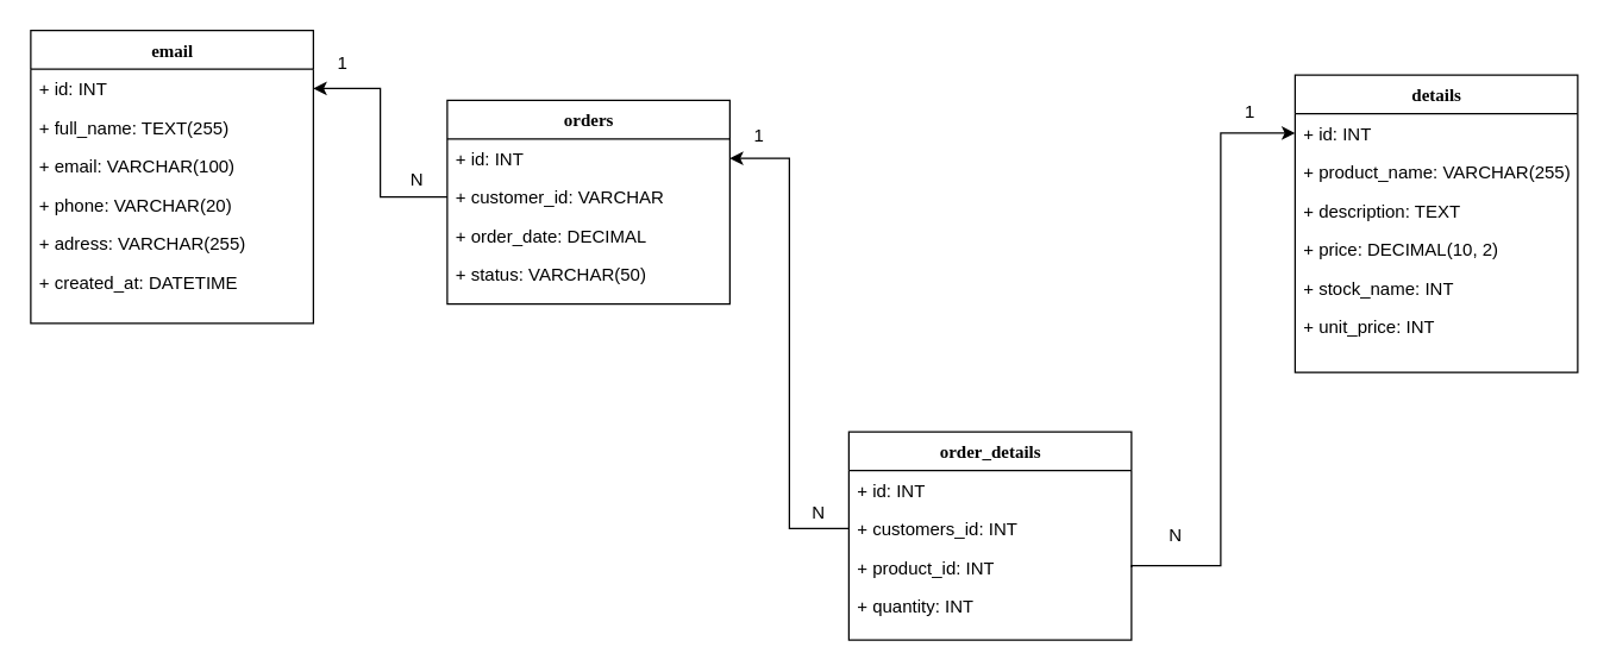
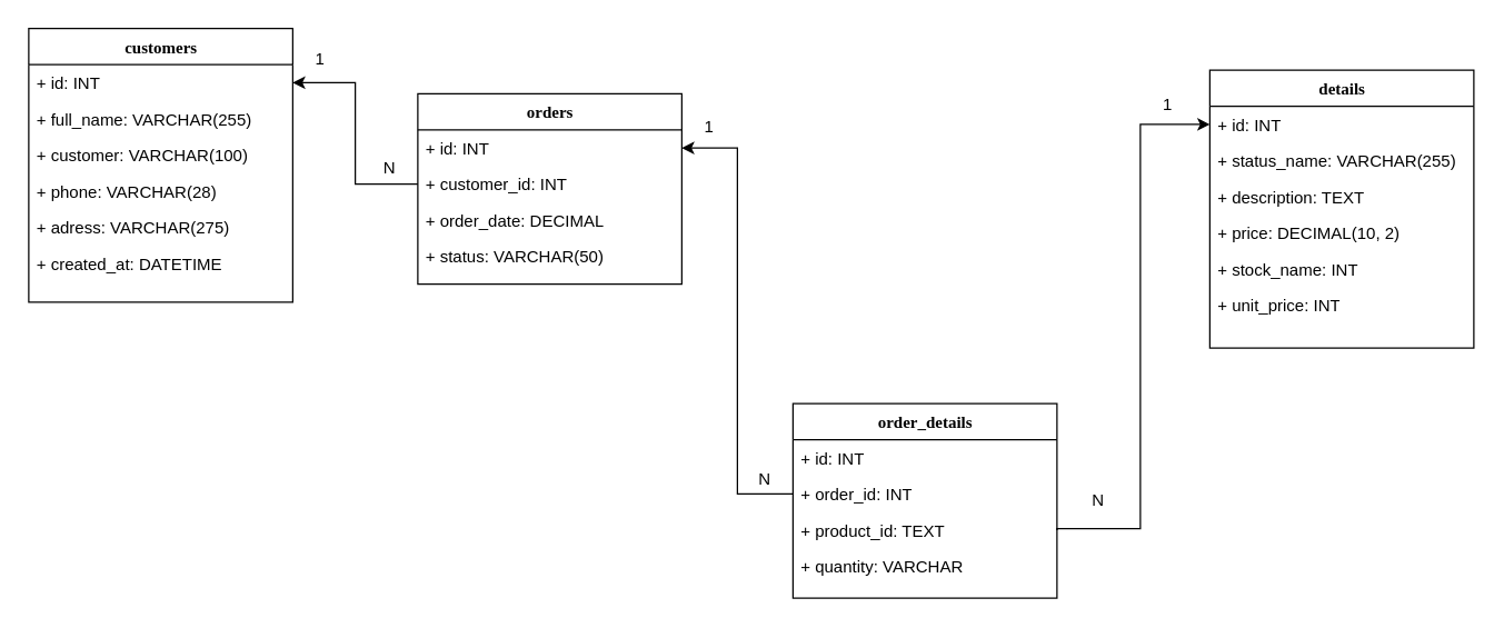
  <mxCell id="0" />
  <mxCell id="1" parent="0" />
- <mxCell id="2" value="email" style="swimlane;html=1;fontStyle=1;align=center;verticalAlign=top;childLayout=stackLayout;horizontal=1;startSize=26;horizontalStack=0;resizeParent=1;resizeLast=0;collapsible=1;marginBottom=0;swimlaneFillColor=#ffffff;rounded=0;shadow=0;comic=0;labelBackgroundColor=none;strokeWidth=1;fillColor=none;fontFamily=Verdana;fontSize=12" parent="1" vertex="1"><mxGeometry x="20" y="20" width="190" height="197" as="geometry" /></mxCell>
+ <mxCell id="2" value="customers" style="swimlane;html=1;fontStyle=1;align=center;verticalAlign=top;childLayout=stackLayout;horizontal=1;startSize=26;horizontalStack=0;resizeParent=1;resizeLast=0;collapsible=1;marginBottom=0;swimlaneFillColor=#ffffff;rounded=0;shadow=0;comic=0;labelBackgroundColor=none;strokeWidth=1;fillColor=none;fontFamily=Verdana;fontSize=12" parent="1" vertex="1"><mxGeometry x="20" y="20" width="190" height="197" as="geometry" /></mxCell>
  <mxCell id="3" value="+ id: INT" style="text;html=1;strokeColor=none;fillColor=none;align=left;verticalAlign=top;spacingLeft=4;spacingRight=4;whiteSpace=wrap;overflow=hidden;rotatable=0;points=[[0,0.5],[1,0.5]];portConstraint=eastwest;" parent="2" vertex="1"><mxGeometry y="26" width="190" height="26" as="geometry" /></mxCell>
- <mxCell id="4" value="+ full_name: TEXT(255)" style="text;html=1;strokeColor=none;fillColor=none;align=left;verticalAlign=top;spacingLeft=4;spacingRight=4;whiteSpace=wrap;overflow=hidden;rotatable=0;points=[[0,0.5],[1,0.5]];portConstraint=eastwest;" parent="2" vertex="1"><mxGeometry y="52" width="190" height="26" as="geometry" /></mxCell>
- <mxCell id="5" value="+ email: VARCHAR(100)" style="text;html=1;strokeColor=none;fillColor=none;align=left;verticalAlign=top;spacingLeft=4;spacingRight=4;whiteSpace=wrap;overflow=hidden;rotatable=0;points=[[0,0.5],[1,0.5]];portConstraint=eastwest;" parent="2" vertex="1"><mxGeometry y="78" width="190" height="26" as="geometry" /></mxCell>
- <mxCell id="6" value="+ phone: VARCHAR(20)" style="text;html=1;strokeColor=none;fillColor=none;align=left;verticalAlign=top;spacingLeft=4;spacingRight=4;whiteSpace=wrap;overflow=hidden;rotatable=0;points=[[0,0.5],[1,0.5]];portConstraint=eastwest;" parent="2" vertex="1"><mxGeometry y="104" width="190" height="26" as="geometry" /></mxCell>
- <mxCell id="7" value="+ adress: VARCHAR(255)" style="text;html=1;strokeColor=none;fillColor=none;align=left;verticalAlign=top;spacingLeft=4;spacingRight=4;whiteSpace=wrap;overflow=hidden;rotatable=0;points=[[0,0.5],[1,0.5]];portConstraint=eastwest;" parent="2" vertex="1"><mxGeometry y="130" width="190" height="26" as="geometry" /></mxCell>
+ <mxCell id="4" value="+ full_name: VARCHAR(255)" style="text;html=1;strokeColor=none;fillColor=none;align=left;verticalAlign=top;spacingLeft=4;spacingRight=4;whiteSpace=wrap;overflow=hidden;rotatable=0;points=[[0,0.5],[1,0.5]];portConstraint=eastwest;" parent="2" vertex="1"><mxGeometry y="52" width="190" height="26" as="geometry" /></mxCell>
+ <mxCell id="5" value="+ customer: VARCHAR(100)" style="text;html=1;strokeColor=none;fillColor=none;align=left;verticalAlign=top;spacingLeft=4;spacingRight=4;whiteSpace=wrap;overflow=hidden;rotatable=0;points=[[0,0.5],[1,0.5]];portConstraint=eastwest;" parent="2" vertex="1"><mxGeometry y="78" width="190" height="26" as="geometry" /></mxCell>
+ <mxCell id="6" value="+ phone: VARCHAR(28)" style="text;html=1;strokeColor=none;fillColor=none;align=left;verticalAlign=top;spacingLeft=4;spacingRight=4;whiteSpace=wrap;overflow=hidden;rotatable=0;points=[[0,0.5],[1,0.5]];portConstraint=eastwest;" parent="2" vertex="1"><mxGeometry y="104" width="190" height="26" as="geometry" /></mxCell>
+ <mxCell id="7" value="+ adress: VARCHAR(275)" style="text;html=1;strokeColor=none;fillColor=none;align=left;verticalAlign=top;spacingLeft=4;spacingRight=4;whiteSpace=wrap;overflow=hidden;rotatable=0;points=[[0,0.5],[1,0.5]];portConstraint=eastwest;" parent="2" vertex="1"><mxGeometry y="130" width="190" height="26" as="geometry" /></mxCell>
  <mxCell id="8" value="+ created_at: DATETIME" style="text;html=1;strokeColor=none;fillColor=none;align=left;verticalAlign=top;spacingLeft=4;spacingRight=4;whiteSpace=wrap;overflow=hidden;rotatable=0;points=[[0,0.5],[1,0.5]];portConstraint=eastwest;" parent="2" vertex="1"><mxGeometry y="156" width="190" height="26" as="geometry" /></mxCell>
  <mxCell id="9" value="orders" style="swimlane;html=1;fontStyle=1;align=center;verticalAlign=top;childLayout=stackLayout;horizontal=1;startSize=26;horizontalStack=0;resizeParent=1;resizeLast=0;collapsible=1;marginBottom=0;swimlaneFillColor=#ffffff;rounded=0;shadow=0;comic=0;labelBackgroundColor=none;strokeWidth=1;fillColor=none;fontFamily=Verdana;fontSize=12" vertex="1" parent="1"><mxGeometry x="300" y="67" width="190" height="137" as="geometry" /></mxCell>
  <mxCell id="10" value="+ id: INT" style="text;html=1;strokeColor=none;fillColor=none;align=left;verticalAlign=top;spacingLeft=4;spacingRight=4;whiteSpace=wrap;overflow=hidden;rotatable=0;points=[[0,0.5],[1,0.5]];portConstraint=eastwest;" vertex="1" parent="9"><mxGeometry y="26" width="190" height="26" as="geometry" /></mxCell>
- <mxCell id="11" value="+ customer_id: VARCHAR" style="text;html=1;strokeColor=none;fillColor=none;align=left;verticalAlign=top;spacingLeft=4;spacingRight=4;whiteSpace=wrap;overflow=hidden;rotatable=0;points=[[0,0.5],[1,0.5]];portConstraint=eastwest;" vertex="1" parent="9"><mxGeometry y="52" width="190" height="26" as="geometry" /></mxCell>
+ <mxCell id="11" value="+ customer_id: INT" style="text;html=1;strokeColor=none;fillColor=none;align=left;verticalAlign=top;spacingLeft=4;spacingRight=4;whiteSpace=wrap;overflow=hidden;rotatable=0;points=[[0,0.5],[1,0.5]];portConstraint=eastwest;" vertex="1" parent="9"><mxGeometry y="52" width="190" height="26" as="geometry" /></mxCell>
  <mxCell id="12" value="+ order_date: DECIMAL" style="text;html=1;strokeColor=none;fillColor=none;align=left;verticalAlign=top;spacingLeft=4;spacingRight=4;whiteSpace=wrap;overflow=hidden;rotatable=0;points=[[0,0.5],[1,0.5]];portConstraint=eastwest;" vertex="1" parent="9"><mxGeometry y="78" width="190" height="26" as="geometry" /></mxCell>
  <mxCell id="13" value="+ status: VARCHAR(50)" style="text;html=1;strokeColor=none;fillColor=none;align=left;verticalAlign=top;spacingLeft=4;spacingRight=4;whiteSpace=wrap;overflow=hidden;rotatable=0;points=[[0,0.5],[1,0.5]];portConstraint=eastwest;" vertex="1" parent="9"><mxGeometry y="104" width="190" height="26" as="geometry" /></mxCell>
  <mxCell id="14" value="details" style="swimlane;html=1;fontStyle=1;align=center;verticalAlign=top;childLayout=stackLayout;horizontal=1;startSize=26;horizontalStack=0;resizeParent=1;resizeLast=0;collapsible=1;marginBottom=0;swimlaneFillColor=#ffffff;rounded=0;shadow=0;comic=0;labelBackgroundColor=none;strokeWidth=1;fillColor=none;fontFamily=Verdana;fontSize=12" vertex="1" parent="1"><mxGeometry x="870" y="50" width="190" height="200" as="geometry" /></mxCell>
  <mxCell id="15" value="+ id: INT" style="text;html=1;strokeColor=none;fillColor=none;align=left;verticalAlign=top;spacingLeft=4;spacingRight=4;whiteSpace=wrap;overflow=hidden;rotatable=0;points=[[0,0.5],[1,0.5]];portConstraint=eastwest;" vertex="1" parent="14"><mxGeometry y="26" width="190" height="26" as="geometry" /></mxCell>
- <mxCell id="16" value="+ product_name: VARCHAR(255)" style="text;html=1;strokeColor=none;fillColor=none;align=left;verticalAlign=top;spacingLeft=4;spacingRight=4;whiteSpace=wrap;overflow=hidden;rotatable=0;points=[[0,0.5],[1,0.5]];portConstraint=eastwest;" vertex="1" parent="14"><mxGeometry y="52" width="190" height="26" as="geometry" /></mxCell>
+ <mxCell id="16" value="+ status_name: VARCHAR(255)" style="text;html=1;strokeColor=none;fillColor=none;align=left;verticalAlign=top;spacingLeft=4;spacingRight=4;whiteSpace=wrap;overflow=hidden;rotatable=0;points=[[0,0.5],[1,0.5]];portConstraint=eastwest;" vertex="1" parent="14"><mxGeometry y="52" width="190" height="26" as="geometry" /></mxCell>
  <mxCell id="17" value="+ description: TEXT" style="text;html=1;strokeColor=none;fillColor=none;align=left;verticalAlign=top;spacingLeft=4;spacingRight=4;whiteSpace=wrap;overflow=hidden;rotatable=0;points=[[0,0.5],[1,0.5]];portConstraint=eastwest;" vertex="1" parent="14"><mxGeometry y="78" width="190" height="26" as="geometry" /></mxCell>
  <mxCell id="18" value="+ price: DECIMAL(10, 2)" style="text;html=1;strokeColor=none;fillColor=none;align=left;verticalAlign=top;spacingLeft=4;spacingRight=4;whiteSpace=wrap;overflow=hidden;rotatable=0;points=[[0,0.5],[1,0.5]];portConstraint=eastwest;" vertex="1" parent="14"><mxGeometry y="104" width="190" height="26" as="geometry" /></mxCell>
  <mxCell id="19" value="+ stock_name: INT" style="text;html=1;strokeColor=none;fillColor=none;align=left;verticalAlign=top;spacingLeft=4;spacingRight=4;whiteSpace=wrap;overflow=hidden;rotatable=0;points=[[0,0.5],[1,0.5]];portConstraint=eastwest;" vertex="1" parent="14"><mxGeometry y="130" width="190" height="26" as="geometry" /></mxCell>
  <mxCell id="20" value="+ unit_price: INT" style="text;html=1;strokeColor=none;fillColor=none;align=left;verticalAlign=top;spacingLeft=4;spacingRight=4;whiteSpace=wrap;overflow=hidden;rotatable=0;points=[[0,0.5],[1,0.5]];portConstraint=eastwest;" vertex="1" parent="14"><mxGeometry y="156" width="190" height="26" as="geometry" /></mxCell>
  <mxCell id="21" style="edgeStyle=orthogonalEdgeStyle;rounded=0;orthogonalLoop=1;jettySize=auto;html=1;entryX=1;entryY=0.5;entryDx=0;entryDy=0;" edge="1" parent="1" source="11" target="3"><mxGeometry relative="1" as="geometry" /></mxCell>
  <mxCell id="22" value="1" style="text;html=1;align=center;verticalAlign=middle;whiteSpace=wrap;rounded=0;" vertex="1" parent="1"><mxGeometry x="200" y="27" width="60" height="30" as="geometry" /></mxCell>
  <mxCell id="23" value="N" style="text;html=1;align=center;verticalAlign=middle;whiteSpace=wrap;rounded=0;" vertex="1" parent="1"><mxGeometry x="250" y="105.5" width="60" height="30" as="geometry" /></mxCell>
  <mxCell id="24" style="edgeStyle=orthogonalEdgeStyle;rounded=0;orthogonalLoop=1;jettySize=auto;html=1;entryX=1;entryY=0.5;entryDx=0;entryDy=0;exitX=0;exitY=0.5;exitDx=0;exitDy=0;" edge="1" parent="1" source="27" target="10"><mxGeometry relative="1" as="geometry" /></mxCell>
  <mxCell id="25" value="order_details" style="swimlane;html=1;fontStyle=1;align=center;verticalAlign=top;childLayout=stackLayout;horizontal=1;startSize=26;horizontalStack=0;resizeParent=1;resizeLast=0;collapsible=1;marginBottom=0;swimlaneFillColor=#ffffff;rounded=0;shadow=0;comic=0;labelBackgroundColor=none;strokeWidth=1;fillColor=none;fontFamily=Verdana;fontSize=12" vertex="1" parent="1"><mxGeometry x="570" y="290" width="190" height="140" as="geometry" /></mxCell>
  <mxCell id="26" value="+ id: INT" style="text;html=1;strokeColor=none;fillColor=none;align=left;verticalAlign=top;spacingLeft=4;spacingRight=4;whiteSpace=wrap;overflow=hidden;rotatable=0;points=[[0,0.5],[1,0.5]];portConstraint=eastwest;" vertex="1" parent="25"><mxGeometry y="26" width="190" height="26" as="geometry" /></mxCell>
- <mxCell id="27" value="+ customers_id: INT" style="text;html=1;strokeColor=none;fillColor=none;align=left;verticalAlign=top;spacingLeft=4;spacingRight=4;whiteSpace=wrap;overflow=hidden;rotatable=0;points=[[0,0.5],[1,0.5]];portConstraint=eastwest;" vertex="1" parent="25"><mxGeometry y="52" width="190" height="26" as="geometry" /></mxCell>
- <mxCell id="28" value="+ product_id: INT" style="text;html=1;strokeColor=none;fillColor=none;align=left;verticalAlign=top;spacingLeft=4;spacingRight=4;whiteSpace=wrap;overflow=hidden;rotatable=0;points=[[0,0.5],[1,0.5]];portConstraint=eastwest;" vertex="1" parent="25"><mxGeometry y="78" width="190" height="26" as="geometry" /></mxCell>
- <mxCell id="29" value="+ quantity: INT" style="text;html=1;strokeColor=none;fillColor=none;align=left;verticalAlign=top;spacingLeft=4;spacingRight=4;whiteSpace=wrap;overflow=hidden;rotatable=0;points=[[0,0.5],[1,0.5]];portConstraint=eastwest;" vertex="1" parent="25"><mxGeometry y="104" width="190" height="26" as="geometry" /></mxCell>
+ <mxCell id="27" value="+ order_id: INT" style="text;html=1;strokeColor=none;fillColor=none;align=left;verticalAlign=top;spacingLeft=4;spacingRight=4;whiteSpace=wrap;overflow=hidden;rotatable=0;points=[[0,0.5],[1,0.5]];portConstraint=eastwest;" vertex="1" parent="25"><mxGeometry y="52" width="190" height="26" as="geometry" /></mxCell>
+ <mxCell id="28" value="+ product_id: TEXT" style="text;html=1;strokeColor=none;fillColor=none;align=left;verticalAlign=top;spacingLeft=4;spacingRight=4;whiteSpace=wrap;overflow=hidden;rotatable=0;points=[[0,0.5],[1,0.5]];portConstraint=eastwest;" vertex="1" parent="25"><mxGeometry y="78" width="190" height="26" as="geometry" /></mxCell>
+ <mxCell id="29" value="+ quantity: VARCHAR" style="text;html=1;strokeColor=none;fillColor=none;align=left;verticalAlign=top;spacingLeft=4;spacingRight=4;whiteSpace=wrap;overflow=hidden;rotatable=0;points=[[0,0.5],[1,0.5]];portConstraint=eastwest;" vertex="1" parent="25"><mxGeometry y="104" width="190" height="26" as="geometry" /></mxCell>
  <mxCell id="30" style="edgeStyle=orthogonalEdgeStyle;rounded=0;orthogonalLoop=1;jettySize=auto;html=1;entryX=0;entryY=0.5;entryDx=0;entryDy=0;exitX=1;exitY=0.5;exitDx=0;exitDy=0;" edge="1" parent="1" source="28" target="15"><mxGeometry relative="1" as="geometry"><Array as="points"><mxPoint x="820" y="380" /><mxPoint x="820" y="89" /></Array></mxGeometry></mxCell>
  <mxCell id="31" value="1" style="text;html=1;align=center;verticalAlign=middle;whiteSpace=wrap;rounded=0;" vertex="1" parent="1"><mxGeometry x="810" y="60" width="60" height="30" as="geometry" /></mxCell>
  <mxCell id="32" value="N" style="text;html=1;align=center;verticalAlign=middle;whiteSpace=wrap;rounded=0;" vertex="1" parent="1"><mxGeometry x="760" y="345" width="60" height="30" as="geometry" /></mxCell>
  <mxCell id="33" value="1" style="text;html=1;align=center;verticalAlign=middle;whiteSpace=wrap;rounded=0;" vertex="1" parent="1"><mxGeometry x="480" y="75.5" width="60" height="30" as="geometry" /></mxCell>
  <mxCell id="34" value="N" style="text;html=1;align=center;verticalAlign=middle;whiteSpace=wrap;rounded=0;" vertex="1" parent="1"><mxGeometry x="520" y="330" width="60" height="30" as="geometry" /></mxCell>
